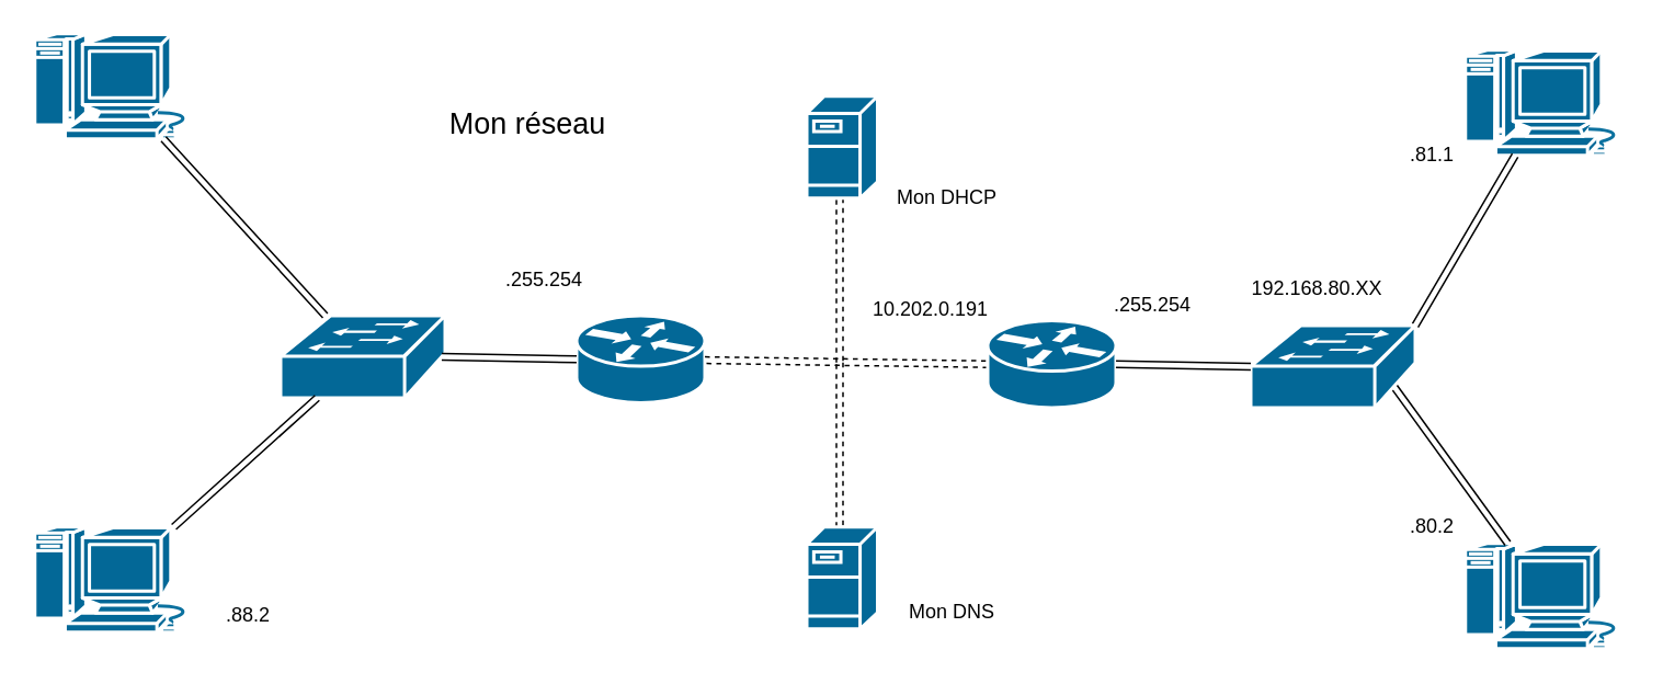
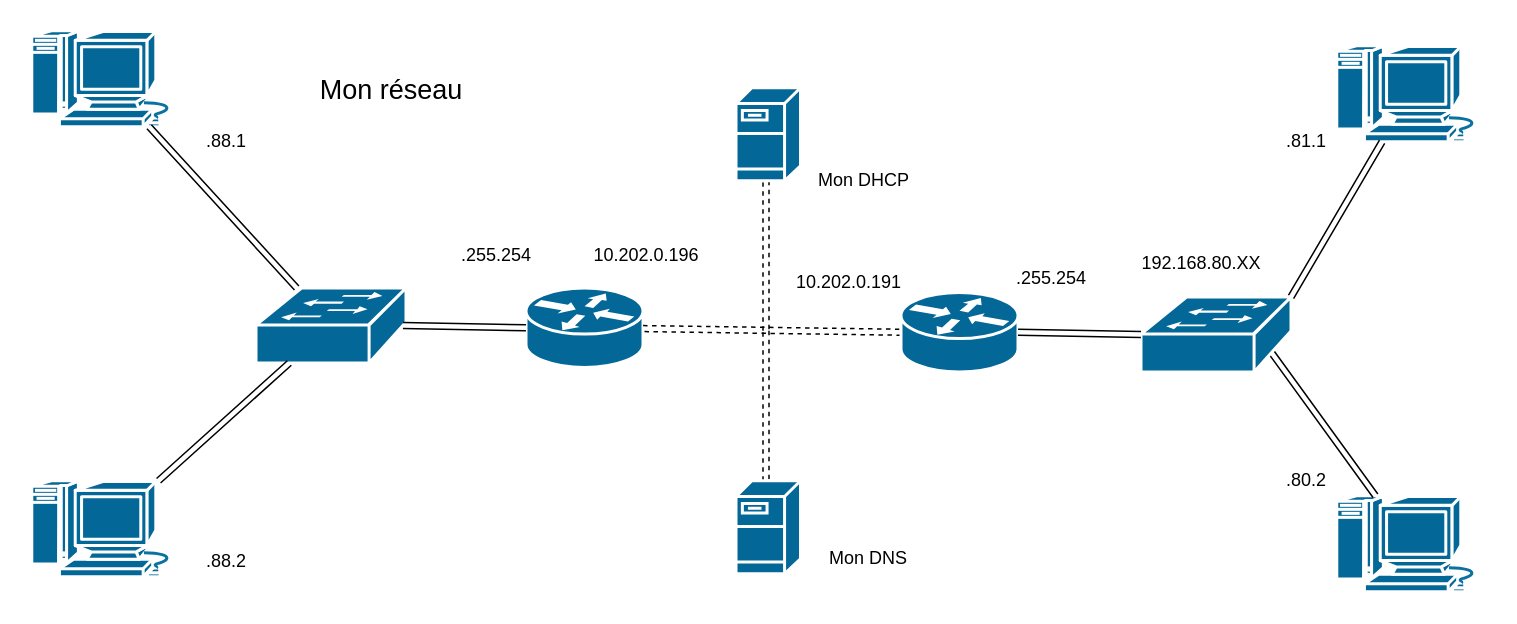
  <mxCell id="0" />
  <mxCell id="1" parent="0" />
  <mxCell id="2" value="" style="shape=mxgraph.cisco.routers.router;sketch=0;html=1;pointerEvents=1;dashed=0;fillColor=#036897;strokeColor=#ffffff;strokeWidth=2;verticalLabelPosition=bottom;verticalAlign=top;align=center;outlineConnect=0;" parent="1" vertex="1"><mxGeometry x="350" y="191.5" width="78" height="53" as="geometry" /></mxCell>
  <mxCell id="3" value="" style="shape=mxgraph.cisco.switches.workgroup_switch;sketch=0;html=1;pointerEvents=1;dashed=0;fillColor=#036897;strokeColor=#ffffff;strokeWidth=2;verticalLabelPosition=bottom;verticalAlign=top;align=center;outlineConnect=0;" parent="1" vertex="1"><mxGeometry x="170" y="191.5" width="100" height="50" as="geometry" /></mxCell>
  <mxCell id="4" value="" style="shape=mxgraph.cisco.computers_and_peripherals.macintosh;sketch=0;html=1;pointerEvents=1;dashed=0;fillColor=#036897;strokeColor=#ffffff;strokeWidth=2;verticalLabelPosition=bottom;verticalAlign=top;align=center;outlineConnect=0;" parent="1" vertex="1"><mxGeometry x="20" y="20" width="99" height="64" as="geometry" /></mxCell>
  <mxCell id="5" value="" style="shape=mxgraph.cisco.computers_and_peripherals.macintosh;sketch=0;html=1;pointerEvents=1;dashed=0;fillColor=#036897;strokeColor=#ffffff;strokeWidth=2;verticalLabelPosition=bottom;verticalAlign=top;align=center;outlineConnect=0;" parent="1" vertex="1"><mxGeometry x="20" y="320" width="99" height="64" as="geometry" /></mxCell>
  <mxCell id="6" value="" style="endArrow=classic;html=1;rounded=0;fillColor=#FF0D0D;shape=link;" parent="1" source="4" target="3" edge="1"><mxGeometry width="50" height="50" relative="1" as="geometry"><mxPoint x="110" y="94" as="sourcePoint" /><mxPoint x="165.69" y="164.8" as="targetPoint" /></mxGeometry></mxCell>
  <mxCell id="7" value="" style="endArrow=classic;html=1;rounded=0;fillColor=#FF0D0D;shape=link;" parent="1" source="3" target="5" edge="1"><mxGeometry width="50" height="50" relative="1" as="geometry"><mxPoint x="120" y="250" as="sourcePoint" /><mxPoint x="175.69" y="320.8" as="targetPoint" /></mxGeometry></mxCell>
  <mxCell id="8" value="" style="endArrow=classic;html=1;rounded=0;fillColor=#FF0D0D;shape=link;exitX=0.98;exitY=0.5;exitDx=0;exitDy=0;exitPerimeter=0;entryX=0;entryY=0.5;entryDx=0;entryDy=0;entryPerimeter=0;" parent="1" source="3" target="2" edge="1"><mxGeometry width="50" height="50" relative="1" as="geometry"><mxPoint x="300" y="182.6" as="sourcePoint" /><mxPoint x="355.69" y="253.4" as="targetPoint" /></mxGeometry></mxCell>
  <mxCell id="9" value=".88.2" style="text;html=1;resizable=0;autosize=1;align=center;verticalAlign=middle;points=[];fillColor=none;strokeColor=none;rounded=0;" parent="1" vertex="1"><mxGeometry x="130" y="364" width="40" height="20" as="geometry" /></mxCell>
+ <mxCell id="10" value=".88.1" style="text;html=1;resizable=0;autosize=1;align=center;verticalAlign=middle;points=[];fillColor=none;strokeColor=none;rounded=0;" parent="1" vertex="1"><mxGeometry x="130" y="84" width="40" height="20" as="geometry" /></mxCell>
  <mxCell id="11" value=".255.254" style="text;html=1;resizable=0;autosize=1;align=center;verticalAlign=middle;points=[];fillColor=none;strokeColor=none;rounded=0;" parent="1" vertex="1"><mxGeometry x="300" y="160" width="60" height="20" as="geometry" /></mxCell>
  <mxCell id="12" value="" style="endArrow=none;dashed=1;html=1;rounded=0;shape=link;entryX=0;entryY=0.5;entryDx=0;entryDy=0;entryPerimeter=0;" parent="1" source="2" target="27" edge="1"><mxGeometry width="50" height="50" relative="1" as="geometry"><mxPoint x="540" y="230" as="sourcePoint" /><mxPoint x="570" y="220" as="targetPoint" /></mxGeometry></mxCell>
  <mxCell id="13" value="" style="endArrow=none;dashed=1;html=1;rounded=0;shape=link;" parent="1" edge="1"><mxGeometry width="50" height="50" relative="1" as="geometry"><mxPoint x="510" y="220" as="sourcePoint" /><mxPoint x="510" y="120" as="targetPoint" /></mxGeometry></mxCell>
  <mxCell id="14" value="" style="endArrow=none;dashed=1;html=1;rounded=0;shape=link;" parent="1" edge="1"><mxGeometry width="50" height="50" relative="1" as="geometry"><mxPoint x="510" y="320" as="sourcePoint" /><mxPoint x="510" y="220" as="targetPoint" /></mxGeometry></mxCell>
  <mxCell id="15" value="" style="shape=mxgraph.cisco.servers.fileserver;sketch=0;html=1;pointerEvents=1;dashed=0;fillColor=#036897;strokeColor=#ffffff;strokeWidth=2;verticalLabelPosition=bottom;verticalAlign=top;align=center;outlineConnect=0;" parent="1" vertex="1"><mxGeometry x="490" y="58" width="43" height="62" as="geometry" /></mxCell>
  <mxCell id="16" value="" style="shape=mxgraph.cisco.servers.fileserver;sketch=0;html=1;pointerEvents=1;dashed=0;fillColor=#036897;strokeColor=#ffffff;strokeWidth=2;verticalLabelPosition=bottom;verticalAlign=top;align=center;outlineConnect=0;" parent="1" vertex="1"><mxGeometry x="490" y="320" width="43" height="62" as="geometry" /></mxCell>
  <mxCell id="17" value="Mon DHCP" style="text;html=1;resizable=0;autosize=1;align=center;verticalAlign=middle;points=[];fillColor=none;strokeColor=none;rounded=0;" parent="1" vertex="1"><mxGeometry x="530" y="110" width="90" height="20" as="geometry" /></mxCell>
  <mxCell id="18" value="Mon DNS" style="text;html=1;resizable=0;autosize=1;align=center;verticalAlign=middle;points=[];fillColor=none;strokeColor=none;rounded=0;" parent="1" vertex="1"><mxGeometry x="538" y="362" width="80" height="20" as="geometry" /></mxCell>
+ <mxCell id="19" value="10.202.0.196" style="text;html=1;align=center;verticalAlign=middle;resizable=0;points=[];autosize=1;strokeColor=none;fillColor=none;" parent="1" vertex="1"><mxGeometry x="385" y="160" width="90" height="20" as="geometry" /></mxCell>
  <mxCell id="20" value="" style="shape=mxgraph.cisco.computers_and_peripherals.macintosh;sketch=0;html=1;pointerEvents=1;dashed=0;fillColor=#036897;strokeColor=#ffffff;strokeWidth=2;verticalLabelPosition=bottom;verticalAlign=top;align=center;outlineConnect=0;" parent="1" vertex="1"><mxGeometry x="890" y="30" width="99" height="64" as="geometry" /></mxCell>
  <mxCell id="21" value="" style="shape=mxgraph.cisco.computers_and_peripherals.macintosh;sketch=0;html=1;pointerEvents=1;dashed=0;fillColor=#036897;strokeColor=#ffffff;strokeWidth=2;verticalLabelPosition=bottom;verticalAlign=top;align=center;outlineConnect=0;" parent="1" vertex="1"><mxGeometry x="890" y="330" width="99" height="64" as="geometry" /></mxCell>
  <mxCell id="22" value="" style="endArrow=classic;html=1;rounded=0;fillColor=#FF0D0D;shape=link;entryX=1;entryY=0;entryDx=0;entryDy=0;entryPerimeter=0;" parent="1" source="20" target="26" edge="1"><mxGeometry width="50" height="50" relative="1" as="geometry"><mxPoint x="980" y="104" as="sourcePoint" /><mxPoint x="810" y="200" as="targetPoint" /></mxGeometry></mxCell>
  <mxCell id="23" value="" style="endArrow=classic;html=1;rounded=0;fillColor=#FF0D0D;shape=link;exitX=0.87;exitY=0.74;exitDx=0;exitDy=0;exitPerimeter=0;" parent="1" source="26" target="21" edge="1"><mxGeometry width="50" height="50" relative="1" as="geometry"><mxPoint x="820" y="240" as="sourcePoint" /><mxPoint x="1045.69" y="330.8" as="targetPoint" /></mxGeometry></mxCell>
  <mxCell id="24" value=".80.2" style="text;html=1;resizable=0;autosize=1;align=center;verticalAlign=middle;points=[];fillColor=none;strokeColor=none;rounded=0;" parent="1" vertex="1"><mxGeometry x="850" y="310" width="40" height="20" as="geometry" /></mxCell>
  <mxCell id="25" value=".81.1" style="text;html=1;resizable=0;autosize=1;align=center;verticalAlign=middle;points=[];fillColor=none;strokeColor=none;rounded=0;" parent="1" vertex="1"><mxGeometry x="850" y="84" width="40" height="20" as="geometry" /></mxCell>
  <mxCell id="26" value="" style="shape=mxgraph.cisco.switches.workgroup_switch;sketch=0;html=1;pointerEvents=1;dashed=0;fillColor=#036897;strokeColor=#ffffff;strokeWidth=2;verticalLabelPosition=bottom;verticalAlign=top;align=center;outlineConnect=0;" parent="1" vertex="1"><mxGeometry x="760" y="197.5" width="100" height="50" as="geometry" /></mxCell>
  <mxCell id="27" value="" style="shape=mxgraph.cisco.routers.router;sketch=0;html=1;pointerEvents=1;dashed=0;fillColor=#036897;strokeColor=#ffffff;strokeWidth=2;verticalLabelPosition=bottom;verticalAlign=top;align=center;outlineConnect=0;" parent="1" vertex="1"><mxGeometry x="600" y="194.5" width="78" height="53" as="geometry" /></mxCell>
  <mxCell id="28" value="" style="endArrow=classic;html=1;rounded=0;fillColor=#FF0D0D;shape=link;exitX=1;exitY=0.5;exitDx=0;exitDy=0;exitPerimeter=0;entryX=0;entryY=0.5;entryDx=0;entryDy=0;entryPerimeter=0;" parent="1" source="27" target="26" edge="1"><mxGeometry width="50" height="50" relative="1" as="geometry"><mxPoint x="678" y="220.25" as="sourcePoint" /><mxPoint x="760" y="221.75" as="targetPoint" /></mxGeometry></mxCell>
  <mxCell id="29" value=".255.254" style="text;html=1;resizable=0;autosize=1;align=center;verticalAlign=middle;points=[];fillColor=none;strokeColor=none;rounded=0;" parent="1" vertex="1"><mxGeometry x="670" y="174.5" width="60" height="20" as="geometry" /></mxCell>
  <mxCell id="30" value="10.202.0.191" style="text;html=1;align=center;verticalAlign=middle;resizable=0;points=[];autosize=1;strokeColor=none;fillColor=none;" parent="1" vertex="1"><mxGeometry x="520" y="177.5" width="90" height="20" as="geometry" /></mxCell>
  <mxCell id="31" value="192.168.80.XX" style="text;html=1;resizable=0;autosize=1;align=center;verticalAlign=middle;points=[];fillColor=none;strokeColor=none;rounded=0;" parent="1" vertex="1"><mxGeometry x="755" y="165" width="90" height="20" as="geometry" /></mxCell>
- <mxCell id="32" value="&lt;font style=&quot;font-size: 18px&quot;&gt;Mon réseau&lt;/font&gt;" style="text;html=1;align=center;verticalAlign=middle;resizable=0;points=[];autosize=1;strokeColor=none;fillColor=none;" parent="1" vertex="1"><mxGeometry x="265" y="65" width="110" height="20" as="geometry" /></mxCell>
+ <mxCell id="32" value="&lt;font style=&quot;font-size: 18px&quot;&gt;Mon réseau&lt;/font&gt;" style="text;html=1;align=center;verticalAlign=middle;resizable=0;points=[];autosize=1;strokeColor=none;fillColor=none;" parent="1" vertex="1"><mxGeometry x="205" y="50" width="110" height="20" as="geometry" /></mxCell>
